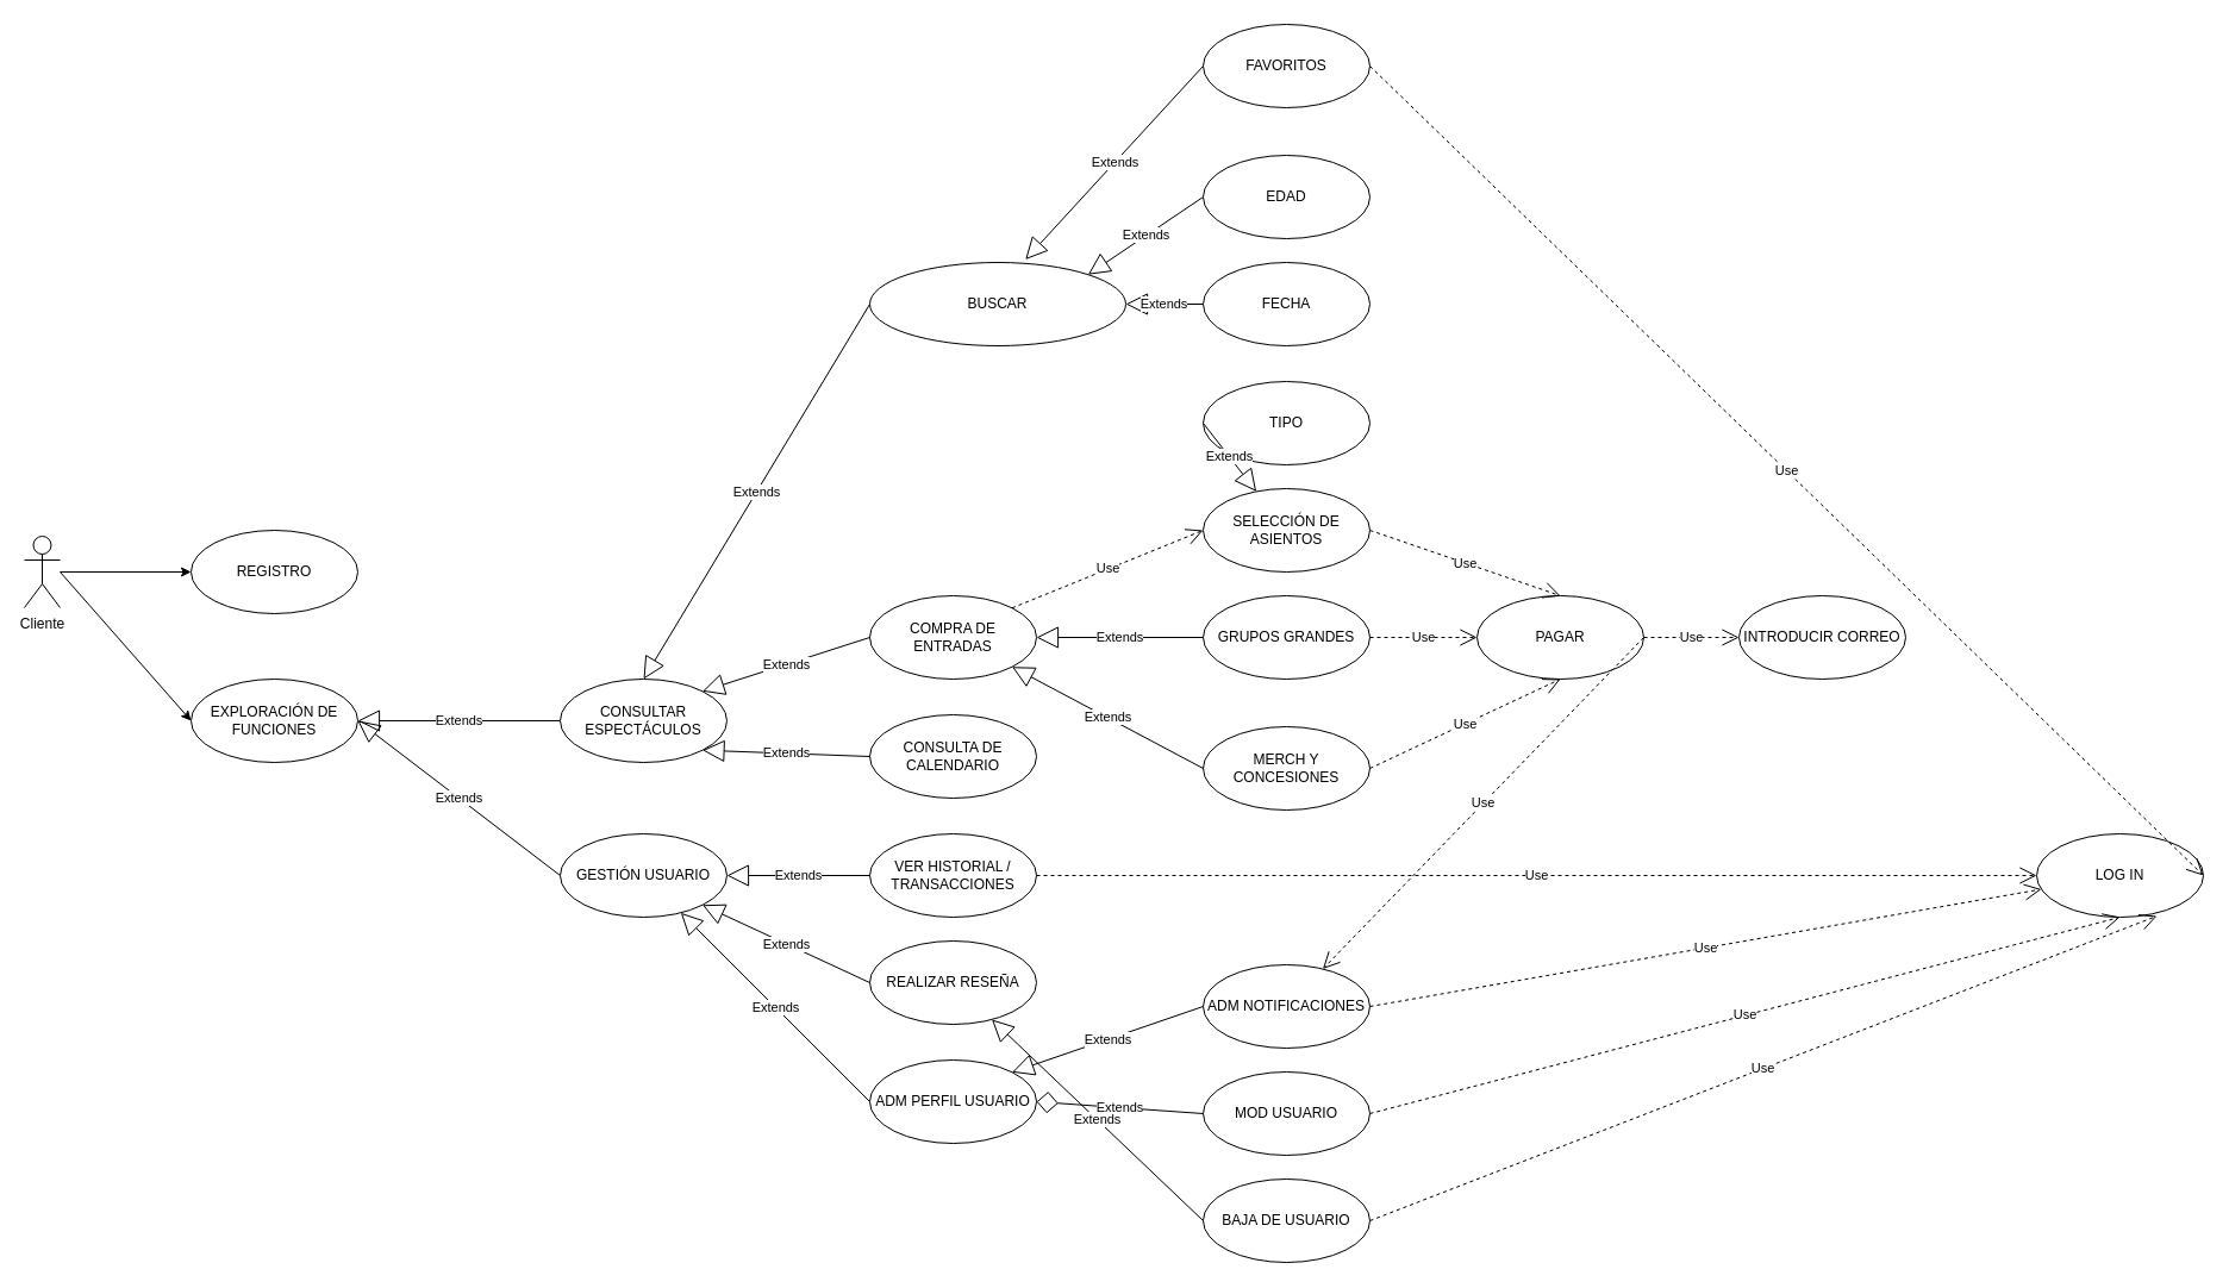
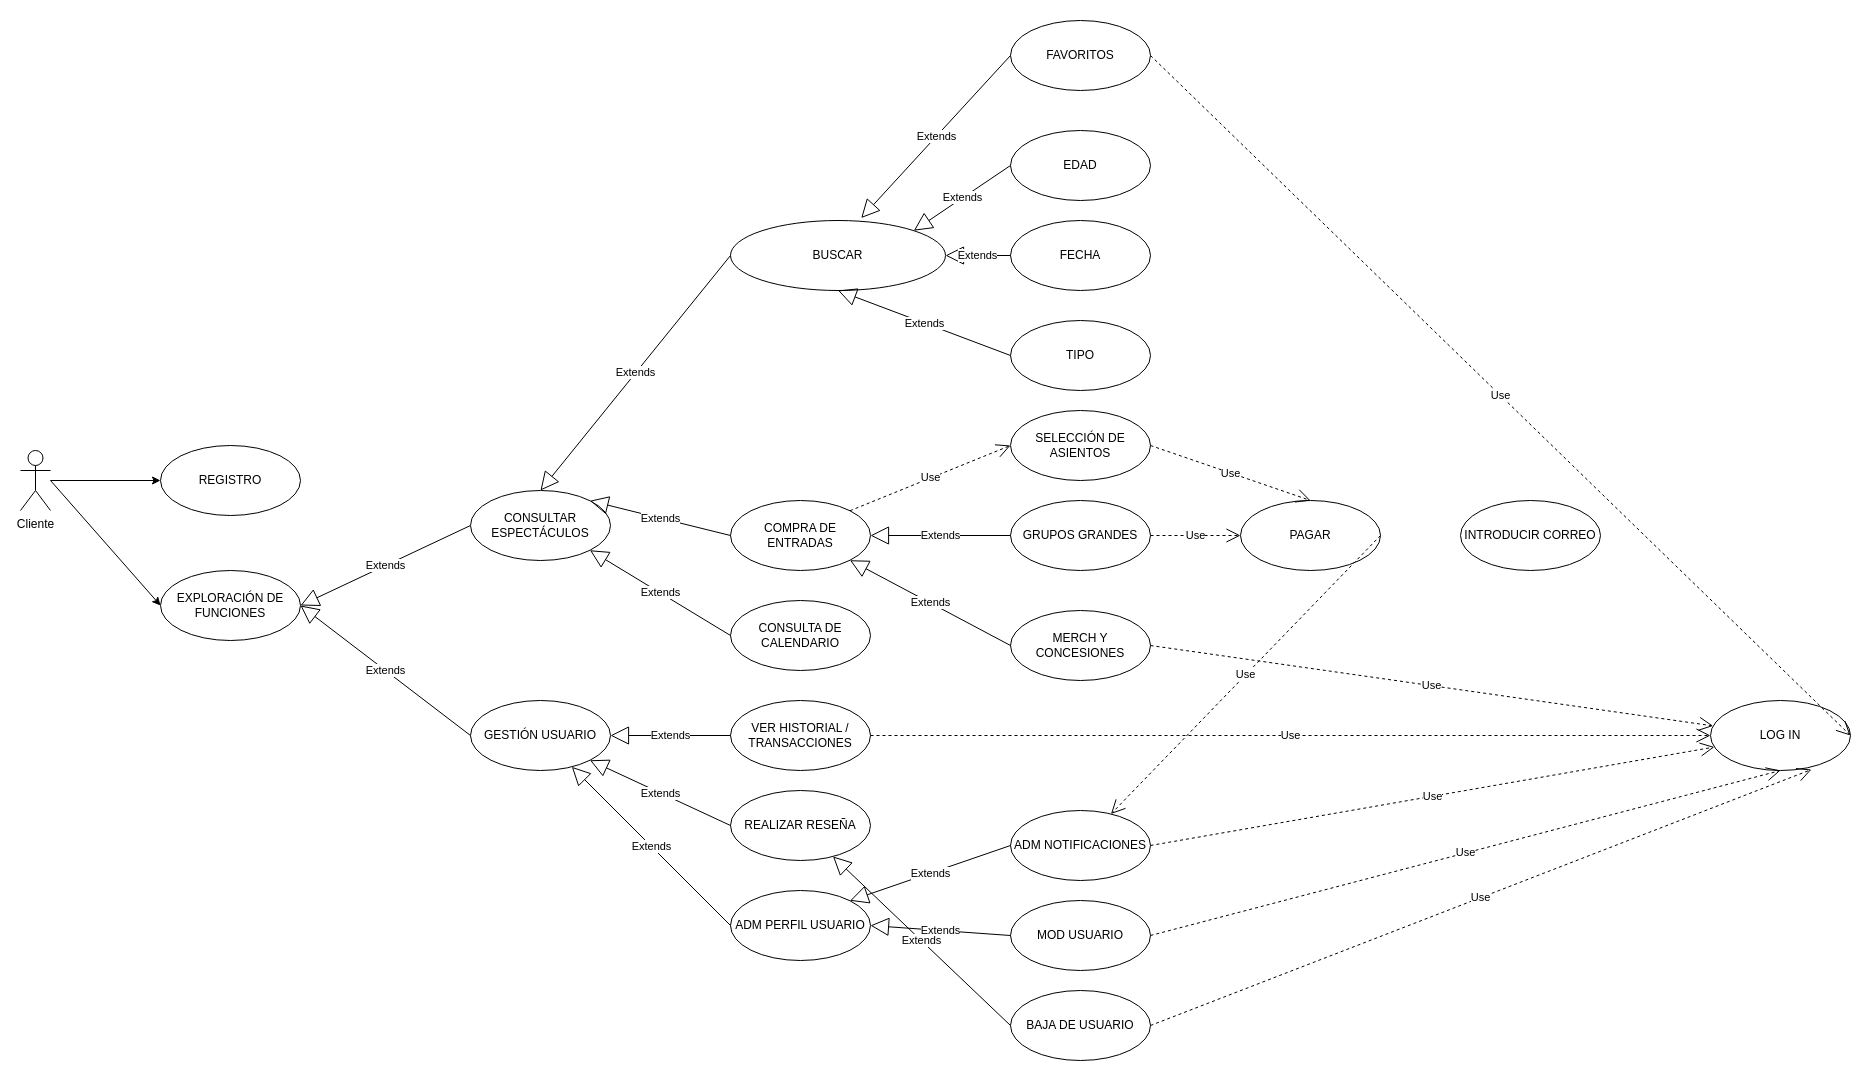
  <mxCell id="0" />
  <mxCell id="1" parent="0" />
  <mxCell id="2" value="Cliente" style="shape=umlActor;verticalLabelPosition=bottom;verticalAlign=top;html=1;outlineConnect=0;" vertex="1" parent="1"><mxGeometry x="20" y="450" width="30" height="60" as="geometry" /></mxCell>
  <mxCell id="3" value="REGISTRO" style="ellipse;whiteSpace=wrap;html=1;" vertex="1" parent="1"><mxGeometry x="160" y="445" width="140" height="70" as="geometry" /></mxCell>
  <mxCell id="4" value="EXPLORACIÓN DE FUNCIONES" style="ellipse;whiteSpace=wrap;html=1;" vertex="1" parent="1"><mxGeometry x="160" y="570" width="140" height="70" as="geometry" /></mxCell>
  <mxCell id="5" value="Extends" style="endArrow=block;endSize=16;endFill=0;html=1;rounded=0;entryX=1;entryY=0.5;entryDx=0;entryDy=0;exitX=0;exitY=0.5;exitDx=0;exitDy=0;" edge="1" parent="1" source="6" target="4"><mxGeometry width="160" relative="1" as="geometry"><mxPoint x="250" y="760" as="sourcePoint" /><mxPoint x="410" y="760" as="targetPoint" /></mxGeometry></mxCell>
- <mxCell id="6" value="CONSULTAR ESPECTÁCULOS" style="ellipse;whiteSpace=wrap;html=1;" vertex="1" parent="1"><mxGeometry x="470" y="570" width="140" height="70" as="geometry" /></mxCell>
+ <mxCell id="6" value="CONSULTAR ESPECTÁCULOS" style="ellipse;whiteSpace=wrap;html=1;" vertex="1" parent="1"><mxGeometry x="470" y="490" width="140" height="70" as="geometry" /></mxCell>
  <mxCell id="7" value="GESTIÓN USUARIO" style="ellipse;whiteSpace=wrap;html=1;" vertex="1" parent="1"><mxGeometry x="470" y="700" width="140" height="70" as="geometry" /></mxCell>
  <mxCell id="8" value="Extends" style="endArrow=block;endSize=16;endFill=0;html=1;rounded=0;entryX=1;entryY=0.5;entryDx=0;entryDy=0;exitX=0;exitY=0.5;exitDx=0;exitDy=0;" edge="1" parent="1" source="7" target="4"><mxGeometry width="160" relative="1" as="geometry"><mxPoint x="480" y="615" as="sourcePoint" /><mxPoint x="310" y="615" as="targetPoint" /></mxGeometry></mxCell>
  <mxCell id="9" value="INTRODUCIR CORREO" style="ellipse;whiteSpace=wrap;html=1;" vertex="1" parent="1"><mxGeometry x="1460" y="500" width="140" height="70" as="geometry" /></mxCell>
  <mxCell id="10" value="MERCH Y CONCESIONES" style="ellipse;whiteSpace=wrap;html=1;" vertex="1" parent="1"><mxGeometry x="1010" y="610" width="140" height="70" as="geometry" /></mxCell>
  <mxCell id="11" value="PAGAR" style="ellipse;whiteSpace=wrap;html=1;" vertex="1" parent="1"><mxGeometry x="1240" y="500" width="140" height="70" as="geometry" /></mxCell>
  <mxCell id="12" value="GRUPOS GRANDES" style="ellipse;whiteSpace=wrap;html=1;" vertex="1" parent="1"><mxGeometry x="1010" y="500" width="140" height="70" as="geometry" /></mxCell>
  <mxCell id="13" value="SELECCIÓN DE ASIENTOS" style="ellipse;whiteSpace=wrap;html=1;" vertex="1" parent="1"><mxGeometry x="1010" y="410" width="140" height="70" as="geometry" /></mxCell>
  <mxCell id="14" value="COMPRA DE ENTRADAS" style="ellipse;whiteSpace=wrap;html=1;" vertex="1" parent="1"><mxGeometry x="730" y="500" width="140" height="70" as="geometry" /></mxCell>
  <mxCell id="15" value="LOG IN" style="ellipse;whiteSpace=wrap;html=1;" vertex="1" parent="1"><mxGeometry x="1710" y="700" width="140" height="70" as="geometry" /></mxCell>
  <mxCell id="16" value="Extends" style="endArrow=block;endSize=16;endFill=0;html=1;rounded=0;entryX=1;entryY=0;entryDx=0;entryDy=0;exitX=0;exitY=0.5;exitDx=0;exitDy=0;" edge="1" parent="1" source="14" target="6"><mxGeometry width="160" relative="1" as="geometry"><mxPoint x="480" y="615" as="sourcePoint" /><mxPoint x="310" y="615" as="targetPoint" /></mxGeometry></mxCell>
  <mxCell id="17" value="Extends" style="endArrow=block;endSize=16;endFill=0;html=1;rounded=0;exitX=0;exitY=0.5;exitDx=0;exitDy=0;" edge="1" parent="1" source="12"><mxGeometry width="160" relative="1" as="geometry"><mxPoint x="490" y="625" as="sourcePoint" /><mxPoint x="870" y="535" as="targetPoint" /></mxGeometry></mxCell>
  <mxCell id="18" value="Extends" style="endArrow=block;endSize=16;endFill=0;html=1;rounded=0;entryX=1;entryY=1;entryDx=0;entryDy=0;exitX=0;exitY=0.5;exitDx=0;exitDy=0;" edge="1" parent="1" source="10" target="14"><mxGeometry width="160" relative="1" as="geometry"><mxPoint x="500" y="635" as="sourcePoint" /><mxPoint x="330" y="635" as="targetPoint" /></mxGeometry></mxCell>
  <mxCell id="19" value="Use" style="endArrow=open;endSize=12;dashed=1;html=1;rounded=0;exitX=1;exitY=0;exitDx=0;exitDy=0;entryX=0;entryY=0.5;entryDx=0;entryDy=0;" edge="1" parent="1" source="14" target="13"><mxGeometry width="160" relative="1" as="geometry"><mxPoint x="310" y="490" as="sourcePoint" /><mxPoint x="490" y="490" as="targetPoint" /><mxPoint as="offset" /></mxGeometry></mxCell>
  <mxCell id="20" value="Use" style="endArrow=open;endSize=12;dashed=1;html=1;rounded=0;exitX=1;exitY=0.5;exitDx=0;exitDy=0;entryX=0.5;entryY=0;entryDx=0;entryDy=0;" edge="1" parent="1" source="13" target="11"><mxGeometry width="160" relative="1" as="geometry"><mxPoint x="870" y="545" as="sourcePoint" /><mxPoint x="1000" y="455" as="targetPoint" /><mxPoint as="offset" /></mxGeometry></mxCell>
- <mxCell id="21" value="Use" style="endArrow=open;endSize=12;dashed=1;html=1;rounded=0;entryX=0;entryY=0.5;entryDx=0;entryDy=0;exitX=1;exitY=0.5;exitDx=0;exitDy=0;" edge="1" parent="1" source="11" target="9"><mxGeometry width="160" relative="1" as="geometry"><mxPoint x="1400" y="440" as="sourcePoint" /><mxPoint x="1250" y="455" as="targetPoint" /><mxPoint as="offset" /></mxGeometry></mxCell>
  <mxCell id="22" value="Use" style="endArrow=open;endSize=12;dashed=1;html=1;rounded=0;exitX=1;exitY=0.5;exitDx=0;exitDy=0;" edge="1" parent="1" source="11" target="26"><mxGeometry width="160" relative="1" as="geometry"><mxPoint x="1150" y="465" as="sourcePoint" /><mxPoint x="1260" y="465" as="targetPoint" /><mxPoint as="offset" /></mxGeometry></mxCell>
  <mxCell id="23" value="REALIZAR RESEÑA" style="ellipse;whiteSpace=wrap;html=1;" vertex="1" parent="1"><mxGeometry x="730" y="790" width="140" height="70" as="geometry" /></mxCell>
  <mxCell id="24" value="MOD USUARIO" style="ellipse;whiteSpace=wrap;html=1;" vertex="1" parent="1"><mxGeometry x="1010" y="900" width="140" height="70" as="geometry" /></mxCell>
  <mxCell id="25" value="BAJA DE USUARIO" style="ellipse;whiteSpace=wrap;html=1;" vertex="1" parent="1"><mxGeometry x="1010" y="990" width="140" height="70" as="geometry" /></mxCell>
  <mxCell id="26" value="ADM NOTIFICACIONES" style="ellipse;whiteSpace=wrap;html=1;" vertex="1" parent="1"><mxGeometry x="1010" y="810" width="140" height="70" as="geometry" /></mxCell>
  <mxCell id="27" value="ADM PERFIL USUARIO" style="ellipse;whiteSpace=wrap;html=1;" vertex="1" parent="1"><mxGeometry x="730" y="890" width="140" height="70" as="geometry" /></mxCell>
  <mxCell id="28" value="VER HISTORIAL / TRANSACCIONES" style="ellipse;whiteSpace=wrap;html=1;" vertex="1" parent="1"><mxGeometry x="730" y="700" width="140" height="70" as="geometry" /></mxCell>
  <mxCell id="29" value="CONSULTA DE CALENDARIO" style="ellipse;whiteSpace=wrap;html=1;" vertex="1" parent="1"><mxGeometry x="730" y="600" width="140" height="70" as="geometry" /></mxCell>
  <mxCell id="30" value="Extends" style="endArrow=block;endSize=16;endFill=0;html=1;rounded=0;entryX=1;entryY=1;entryDx=0;entryDy=0;exitX=0;exitY=0.5;exitDx=0;exitDy=0;" edge="1" parent="1" source="29" target="6"><mxGeometry width="160" relative="1" as="geometry"><mxPoint x="730" y="545" as="sourcePoint" /><mxPoint x="620" y="615" as="targetPoint" /></mxGeometry></mxCell>
  <mxCell id="31" value="Extends" style="endArrow=block;endSize=16;endFill=0;html=1;rounded=0;entryX=1;entryY=0.5;entryDx=0;entryDy=0;exitX=0;exitY=0.5;exitDx=0;exitDy=0;" edge="1" parent="1" source="28" target="7"><mxGeometry width="160" relative="1" as="geometry"><mxPoint x="730" y="665" as="sourcePoint" /><mxPoint x="620" y="615" as="targetPoint" /></mxGeometry></mxCell>
  <mxCell id="32" value="Extends" style="endArrow=block;endSize=16;endFill=0;html=1;rounded=0;exitX=0;exitY=0.5;exitDx=0;exitDy=0;" edge="1" parent="1" source="27" target="7"><mxGeometry width="160" relative="1" as="geometry"><mxPoint x="740" y="675" as="sourcePoint" /><mxPoint x="630" y="625" as="targetPoint" /></mxGeometry></mxCell>
  <mxCell id="33" value="Extends" style="endArrow=block;endSize=16;endFill=0;html=1;rounded=0;entryX=1;entryY=1;entryDx=0;entryDy=0;exitX=0;exitY=0.5;exitDx=0;exitDy=0;" edge="1" parent="1" source="23" target="7"><mxGeometry width="160" relative="1" as="geometry"><mxPoint x="750" y="685" as="sourcePoint" /><mxPoint x="640" y="635" as="targetPoint" /></mxGeometry></mxCell>
  <mxCell id="34" value="Extends" style="endArrow=block;endSize=16;endFill=0;html=1;rounded=0;entryX=1;entryY=0;entryDx=0;entryDy=0;exitX=0;exitY=0.5;exitDx=0;exitDy=0;" edge="1" parent="1" source="26" target="27"><mxGeometry width="160" relative="1" as="geometry"><mxPoint x="760" y="975" as="sourcePoint" /><mxPoint x="620" y="745" as="targetPoint" /></mxGeometry></mxCell>
- <mxCell id="35" value="Extends" style="endArrow=diamond;endSize=16;endFill=0;html=1;rounded=0;entryX=1;entryY=0.5;entryDx=0;entryDy=0;exitX=0;exitY=0.5;exitDx=0;exitDy=0;" edge="1" parent="1" source="24" target="27"><mxGeometry width="160" relative="1" as="geometry"><mxPoint x="770" y="985" as="sourcePoint" /><mxPoint x="630" y="755" as="targetPoint" /></mxGeometry></mxCell>
+ <mxCell id="35" value="Extends" style="endArrow=block;endSize=16;endFill=0;html=1;rounded=0;entryX=1;entryY=0.5;entryDx=0;entryDy=0;exitX=0;exitY=0.5;exitDx=0;exitDy=0;" edge="1" parent="1" source="24" target="27"><mxGeometry width="160" relative="1" as="geometry"><mxPoint x="770" y="985" as="sourcePoint" /><mxPoint x="630" y="755" as="targetPoint" /></mxGeometry></mxCell>
  <mxCell id="36" value="Extends" style="endArrow=block;endSize=16;endFill=0;html=1;rounded=0;exitX=0;exitY=0.5;exitDx=0;exitDy=0;" edge="1" parent="1" source="25" target="23"><mxGeometry width="160" relative="1" as="geometry"><mxPoint x="780" y="995" as="sourcePoint" /><mxPoint x="640" y="765" as="targetPoint" /></mxGeometry></mxCell>
  <mxCell id="37" value="Use" style="endArrow=open;endSize=12;dashed=1;html=1;rounded=0;exitX=1;exitY=0.5;exitDx=0;exitDy=0;entryX=0;entryY=0.5;entryDx=0;entryDy=0;" edge="1" parent="1" source="28" target="15"><mxGeometry width="160" relative="1" as="geometry"><mxPoint x="1150" y="575" as="sourcePoint" /><mxPoint x="1490" y="780" as="targetPoint" /><mxPoint as="offset" /></mxGeometry></mxCell>
  <mxCell id="38" value="Use" style="endArrow=open;endSize=12;dashed=1;html=1;rounded=0;exitX=1;exitY=0.5;exitDx=0;exitDy=0;" edge="1" parent="1" source="26" target="15"><mxGeometry width="160" relative="1" as="geometry"><mxPoint x="871" y="765" as="sourcePoint" /><mxPoint x="1500" y="790" as="targetPoint" /><mxPoint as="offset" /></mxGeometry></mxCell>
  <mxCell id="39" value="Use" style="endArrow=open;endSize=12;dashed=1;html=1;rounded=0;exitX=1;exitY=0.5;exitDx=0;exitDy=0;entryX=0.5;entryY=1;entryDx=0;entryDy=0;" edge="1" parent="1" source="24" target="15"><mxGeometry width="160" relative="1" as="geometry"><mxPoint x="1140" y="945" as="sourcePoint" /><mxPoint x="1510" y="800" as="targetPoint" /><mxPoint as="offset" /></mxGeometry></mxCell>
  <mxCell id="40" value="Use" style="endArrow=open;endSize=12;dashed=1;html=1;rounded=0;exitX=1;exitY=0.5;exitDx=0;exitDy=0;entryX=0.721;entryY=0.986;entryDx=0;entryDy=0;entryPerimeter=0;" edge="1" parent="1" source="25" target="15"><mxGeometry width="160" relative="1" as="geometry"><mxPoint x="1130" y="1035" as="sourcePoint" /><mxPoint x="1520" y="810" as="targetPoint" /><mxPoint as="offset" /></mxGeometry></mxCell>
  <mxCell id="41" value="" style="endArrow=classic;html=1;rounded=0;entryX=0;entryY=0.5;entryDx=0;entryDy=0;" edge="1" parent="1" source="2" target="3"><mxGeometry width="50" height="50" relative="1" as="geometry"><mxPoint x="810" y="820" as="sourcePoint" /><mxPoint x="160" y="480" as="targetPoint" /></mxGeometry></mxCell>
  <mxCell id="42" value="" style="endArrow=classic;html=1;rounded=0;entryX=0;entryY=0.5;entryDx=0;entryDy=0;" edge="1" parent="1" target="4"><mxGeometry width="50" height="50" relative="1" as="geometry"><mxPoint x="50" y="480" as="sourcePoint" /><mxPoint x="170" y="490" as="targetPoint" /></mxGeometry></mxCell>
  <mxCell id="43" value="BUSCAR" style="ellipse;whiteSpace=wrap;html=1;" vertex="1" parent="1"><mxGeometry x="730" y="220" width="215" height="70" as="geometry" /></mxCell>
  <mxCell id="44" value="Use" style="endArrow=open;endSize=12;dashed=1;html=1;rounded=0;exitX=1;exitY=0.5;exitDx=0;exitDy=0;entryX=0;entryY=0.5;entryDx=0;entryDy=0;" edge="1" parent="1" source="12" target="11"><mxGeometry width="160" relative="1" as="geometry"><mxPoint x="880" y="545" as="sourcePoint" /><mxPoint x="1020" y="455" as="targetPoint" /><mxPoint as="offset" /></mxGeometry></mxCell>
- <mxCell id="45" value="Use" style="endArrow=open;endSize=12;dashed=1;html=1;rounded=0;exitX=1;exitY=0.5;exitDx=0;exitDy=0;entryX=0.5;entryY=1;entryDx=0;entryDy=0;" edge="1" parent="1" source="10" target="11"><mxGeometry width="160" relative="1" as="geometry"><mxPoint x="890" y="555" as="sourcePoint" /><mxPoint x="1030" y="465" as="targetPoint" /><mxPoint as="offset" /></mxGeometry></mxCell>
+ <mxCell id="45" value="Use" style="endArrow=open;endSize=12;dashed=1;html=1;rounded=0;exitX=1;exitY=0.5;exitDx=0;exitDy=0;" edge="1" parent="1" source="10" target="15"><mxGeometry width="160" relative="1" as="geometry"><mxPoint x="890" y="555" as="sourcePoint" /><mxPoint x="1030" y="465" as="targetPoint" /><mxPoint as="offset" /></mxGeometry></mxCell>
  <mxCell id="46" value="Extends" style="endArrow=block;endSize=16;endFill=0;html=1;rounded=0;entryX=0.5;entryY=0;entryDx=0;entryDy=0;exitX=0;exitY=0.5;exitDx=0;exitDy=0;" edge="1" parent="1" source="43" target="6"><mxGeometry width="160" relative="1" as="geometry"><mxPoint x="740" y="545" as="sourcePoint" /><mxPoint x="599" y="590" as="targetPoint" /></mxGeometry></mxCell>
  <mxCell id="47" value="EDAD" style="ellipse;whiteSpace=wrap;html=1;" vertex="1" parent="1"><mxGeometry x="1010" y="130" width="140" height="70" as="geometry" /></mxCell>
  <mxCell id="48" value="TIPO" style="ellipse;whiteSpace=wrap;html=1;" vertex="1" parent="1"><mxGeometry x="1010" y="320" width="140" height="70" as="geometry" /></mxCell>
  <mxCell id="49" value="FECHA" style="ellipse;whiteSpace=wrap;html=1;" vertex="1" parent="1"><mxGeometry x="1010" y="220" width="140" height="70" as="geometry" /></mxCell>
  <mxCell id="50" value="Extends" style="endArrow=block;endSize=16;endFill=0;html=1;rounded=0;entryX=1;entryY=0;entryDx=0;entryDy=0;exitX=0;exitY=0.5;exitDx=0;exitDy=0;" edge="1" parent="1" source="47" target="43"><mxGeometry width="160" relative="1" as="geometry"><mxPoint x="740" y="305" as="sourcePoint" /><mxPoint x="550" y="580" as="targetPoint" /></mxGeometry></mxCell>
  <mxCell id="51" value="Extends" style="endArrow=block;endSize=16;endFill=0;html=1;rounded=0;entryX=1;entryY=0.5;entryDx=0;entryDy=0;exitX=0;exitY=0.5;exitDx=0;exitDy=0;" edge="1" parent="1" source="49" target="43"><mxGeometry width="160" relative="1" as="geometry"><mxPoint x="750" y="315" as="sourcePoint" /><mxPoint x="560" y="590" as="targetPoint" /></mxGeometry></mxCell>
- <mxCell id="52" value="Extends" style="endArrow=block;endSize=16;endFill=0;html=1;rounded=0;exitX=0;exitY=0.5;exitDx=0;exitDy=0;" edge="1" parent="1" source="48" target="13"><mxGeometry width="160" relative="1" as="geometry"><mxPoint x="760" y="325" as="sourcePoint" /><mxPoint x="570" y="600" as="targetPoint" /></mxGeometry></mxCell>
+ <mxCell id="52" value="Extends" style="endArrow=block;endSize=16;endFill=0;html=1;rounded=0;entryX=0.5;entryY=1;entryDx=0;entryDy=0;exitX=0;exitY=0.5;exitDx=0;exitDy=0;" edge="1" parent="1" source="48" target="43"><mxGeometry width="160" relative="1" as="geometry"><mxPoint x="760" y="325" as="sourcePoint" /><mxPoint x="570" y="600" as="targetPoint" /></mxGeometry></mxCell>
  <mxCell id="53" value="FAVORITOS" style="ellipse;whiteSpace=wrap;html=1;" vertex="1" parent="1"><mxGeometry x="1010" y="20" width="140" height="70" as="geometry" /></mxCell>
  <mxCell id="54" value="Use" style="endArrow=open;endSize=12;dashed=1;html=1;rounded=0;exitX=1;exitY=0.5;exitDx=0;exitDy=0;entryX=1;entryY=0.5;entryDx=0;entryDy=0;" edge="1" parent="1" source="53" target="15"><mxGeometry width="160" relative="1" as="geometry"><mxPoint x="880" y="745" as="sourcePoint" /><mxPoint x="1460" y="745" as="targetPoint" /><mxPoint as="offset" /></mxGeometry></mxCell>
  <mxCell id="55" value="Extends" style="endArrow=block;endSize=16;endFill=0;html=1;rounded=0;entryX=0.608;entryY=-0.035;entryDx=0;entryDy=0;exitX=0;exitY=0.5;exitDx=0;exitDy=0;entryPerimeter=0;" edge="1" parent="1" source="53" target="43"><mxGeometry width="160" relative="1" as="geometry"><mxPoint x="1020" y="175" as="sourcePoint" /><mxPoint x="810" y="230" as="targetPoint" /></mxGeometry></mxCell>
